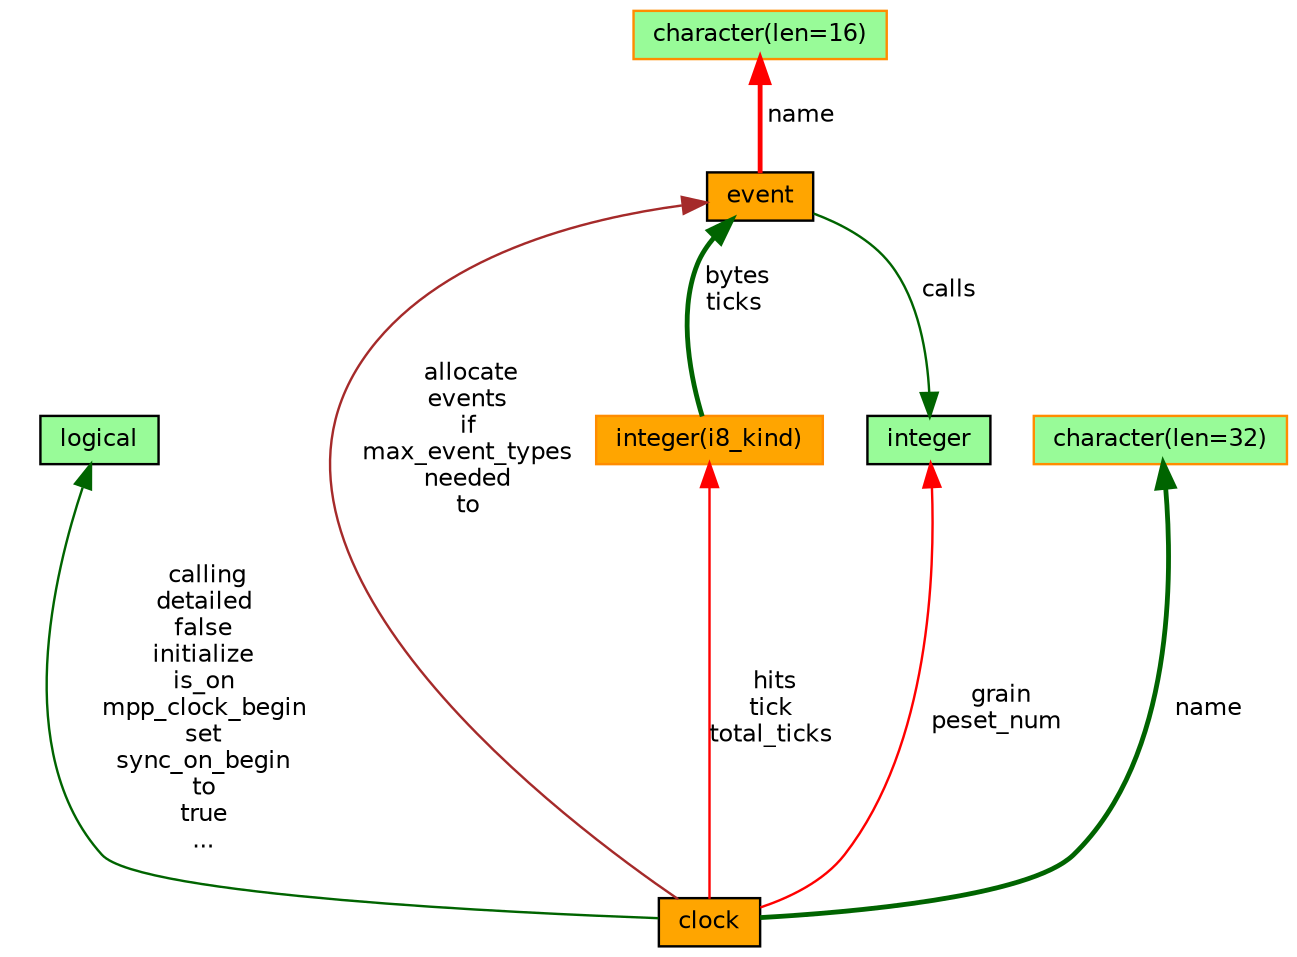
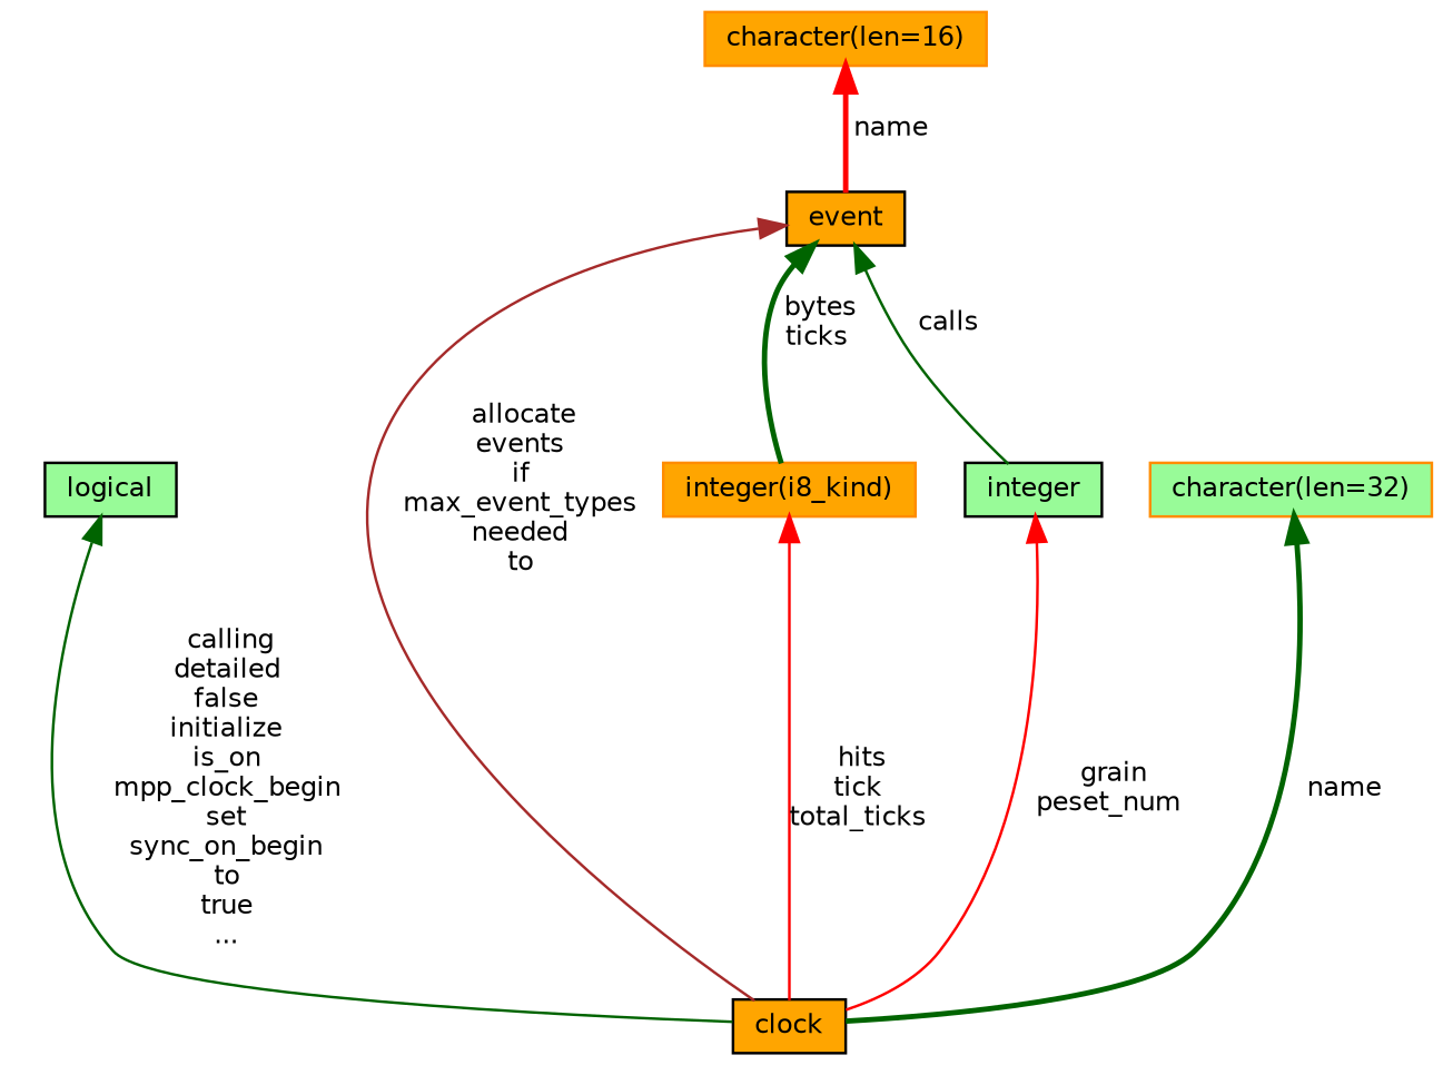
  digraph {
    node [color=black fillcolor=palegreen fontname=Helvetica fontsize=10 shape=record style=filled]
    edge [color=darkgreen dir=back fontname=Helvetica fontsize=10 labelfontname=Helvetica labelfontsize=10 style=solid]
    n1 [fillcolor=orange fontcolor=black height=0.2 label=clock width=0.4]
    n2 [height=0.2 label=logical width=0.4]
    n3 [color=darkorange fillcolor=orange height=0.2 label="integer(i8_kind)" width=0.4]
    n4 [fillcolor=orange height=0.2 label=event width=0.4]
    n5 [color=darkorange height=0.2 label="character(len=32)" width=0.4]
-   n6 [color=darkorange height=0.2 label="character(len=16)" width=0.4]
+   n6 [color=darkorange fillcolor=orange height=0.2 label="character(len=16)" width=0.4]
    n7 [height=0.2 label=integer width=0.4]
    n2 -> n1 [label=" calling\ndetailed\nfalse\ninitialize\nis_on\nmpp_clock_begin\nset\nsync_on_begin\nto\ntrue\n..."]
    n3 -> n1 [color=red label=" hits\ntick\ntotal_ticks"]
    n4 -> n1 [color=brown label=" allocate\nevents\nif\nmax_event_types\nneeded\nto"]
    n4 -> n3 [label=" bytes\nticks" style=bold]
    n5 -> n1 [label=" name" style=bold]
    n6 -> n4 [color=red label=" name" style=bold]
    n7 -> n1 [color=red label=" grain\npeset_num"]
-   n7 -> n4 [label=" calls"]
+   n4 -> n7 [label=" calls"]
  }
